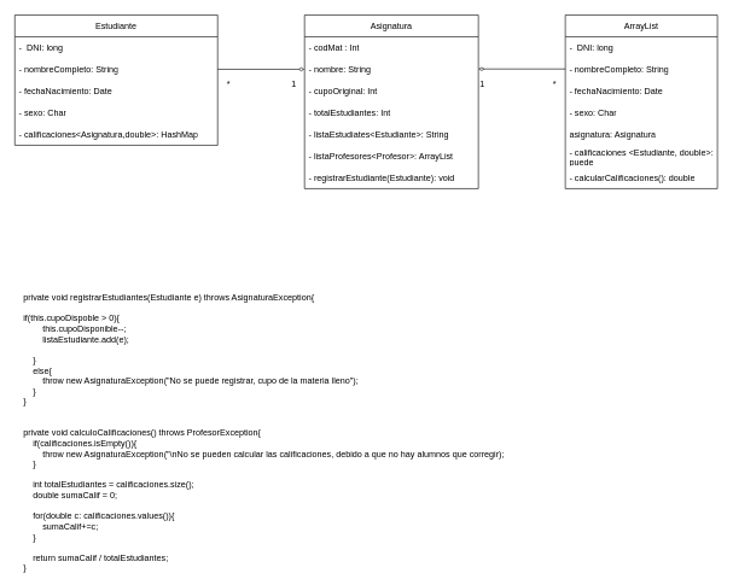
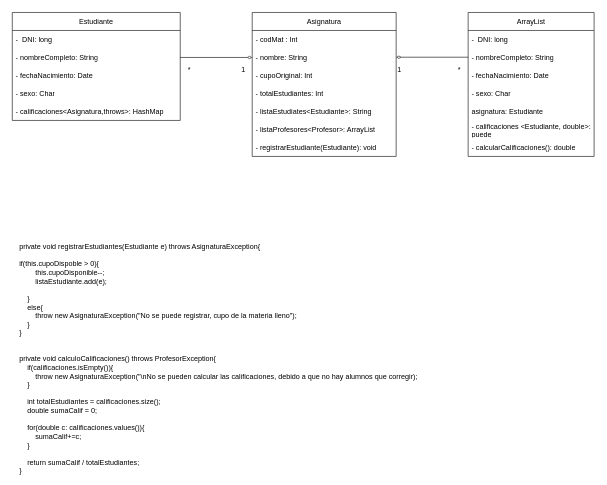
  <mxCell id="0" />
  <mxCell id="1" parent="0" />
  <mxCell id="2" value="Estudiante" style="swimlane;fontStyle=0;childLayout=stackLayout;horizontal=1;startSize=30;horizontalStack=0;resizeParent=1;resizeParentMax=0;resizeLast=0;collapsible=1;marginBottom=0;whiteSpace=wrap;html=1;" vertex="1" parent="1"><mxGeometry x="20" y="20" width="280" height="180" as="geometry" /></mxCell>
  <mxCell id="3" value="-&amp;nbsp; DNI: long" style="text;strokeColor=none;fillColor=none;align=left;verticalAlign=middle;spacingLeft=4;spacingRight=4;overflow=hidden;points=[[0,0.5],[1,0.5]];portConstraint=eastwest;rotatable=0;whiteSpace=wrap;html=1;" vertex="1" parent="2"><mxGeometry y="30" width="280" height="30" as="geometry" /></mxCell>
  <mxCell id="4" value="- nombreCompleto: String" style="text;strokeColor=none;fillColor=none;align=left;verticalAlign=middle;spacingLeft=4;spacingRight=4;overflow=hidden;points=[[0,0.5],[1,0.5]];portConstraint=eastwest;rotatable=0;whiteSpace=wrap;html=1;" vertex="1" parent="2"><mxGeometry y="60" width="280" height="30" as="geometry" /></mxCell>
  <mxCell id="5" value="- fechaNacimiento: Date" style="text;strokeColor=none;fillColor=none;align=left;verticalAlign=middle;spacingLeft=4;spacingRight=4;overflow=hidden;points=[[0,0.5],[1,0.5]];portConstraint=eastwest;rotatable=0;whiteSpace=wrap;html=1;" vertex="1" parent="2"><mxGeometry y="90" width="280" height="30" as="geometry" /></mxCell>
  <mxCell id="6" value="- sexo: Char" style="text;strokeColor=none;fillColor=none;align=left;verticalAlign=middle;spacingLeft=4;spacingRight=4;overflow=hidden;points=[[0,0.5],[1,0.5]];portConstraint=eastwest;rotatable=0;whiteSpace=wrap;html=1;" vertex="1" parent="2"><mxGeometry y="120" width="280" height="30" as="geometry" /></mxCell>
- <mxCell id="7" value="- calificaciones&amp;lt;Asignatura,double&amp;gt;: HashMap" style="text;strokeColor=none;fillColor=none;align=left;verticalAlign=middle;spacingLeft=4;spacingRight=4;overflow=hidden;points=[[0,0.5],[1,0.5]];portConstraint=eastwest;rotatable=0;whiteSpace=wrap;html=1;" vertex="1" parent="2"><mxGeometry y="150" width="280" height="30" as="geometry" /></mxCell>
+ <mxCell id="7" value="- calificaciones&amp;lt;Asignatura,throws&amp;gt;: HashMap" style="text;strokeColor=none;fillColor=none;align=left;verticalAlign=middle;spacingLeft=4;spacingRight=4;overflow=hidden;points=[[0,0.5],[1,0.5]];portConstraint=eastwest;rotatable=0;whiteSpace=wrap;html=1;" vertex="1" parent="2"><mxGeometry y="150" width="280" height="30" as="geometry" /></mxCell>
  <mxCell id="8" value="Asignatura" style="swimlane;fontStyle=0;childLayout=stackLayout;horizontal=1;startSize=30;horizontalStack=0;resizeParent=1;resizeParentMax=0;resizeLast=0;collapsible=1;marginBottom=0;whiteSpace=wrap;html=1;" vertex="1" parent="1"><mxGeometry x="420" y="20" width="240" height="240" as="geometry" /></mxCell>
  <mxCell id="9" value="- codMat : Int" style="text;strokeColor=none;fillColor=none;align=left;verticalAlign=middle;spacingLeft=4;spacingRight=4;overflow=hidden;points=[[0,0.5],[1,0.5]];portConstraint=eastwest;rotatable=0;whiteSpace=wrap;html=1;" vertex="1" parent="8"><mxGeometry y="30" width="240" height="30" as="geometry" /></mxCell>
  <mxCell id="10" value="- nombre: String" style="text;strokeColor=none;fillColor=none;align=left;verticalAlign=middle;spacingLeft=4;spacingRight=4;overflow=hidden;points=[[0,0.5],[1,0.5]];portConstraint=eastwest;rotatable=0;whiteSpace=wrap;html=1;" vertex="1" parent="8"><mxGeometry y="60" width="240" height="30" as="geometry" /></mxCell>
  <mxCell id="11" value="- cupoOriginal: Int" style="text;strokeColor=none;fillColor=none;align=left;verticalAlign=middle;spacingLeft=4;spacingRight=4;overflow=hidden;points=[[0,0.5],[1,0.5]];portConstraint=eastwest;rotatable=0;whiteSpace=wrap;html=1;" vertex="1" parent="8"><mxGeometry y="90" width="240" height="30" as="geometry" /></mxCell>
  <mxCell id="12" value="- totalEstudiantes: Int" style="text;strokeColor=none;fillColor=none;align=left;verticalAlign=middle;spacingLeft=4;spacingRight=4;overflow=hidden;points=[[0,0.5],[1,0.5]];portConstraint=eastwest;rotatable=0;whiteSpace=wrap;html=1;" vertex="1" parent="8"><mxGeometry y="120" width="240" height="30" as="geometry" /></mxCell>
  <mxCell id="13" value="- listaEstudiates&amp;lt;Estudiante&amp;gt;: String" style="text;strokeColor=none;fillColor=none;align=left;verticalAlign=middle;spacingLeft=4;spacingRight=4;overflow=hidden;points=[[0,0.5],[1,0.5]];portConstraint=eastwest;rotatable=0;whiteSpace=wrap;html=1;" vertex="1" parent="8"><mxGeometry y="150" width="240" height="30" as="geometry" /></mxCell>
  <mxCell id="14" value="- listaProfesores&amp;lt;Profesor&amp;gt;: ArrayList" style="text;strokeColor=none;fillColor=none;align=left;verticalAlign=middle;spacingLeft=4;spacingRight=4;overflow=hidden;points=[[0,0.5],[1,0.5]];portConstraint=eastwest;rotatable=0;whiteSpace=wrap;html=1;" vertex="1" parent="8"><mxGeometry y="180" width="240" height="30" as="geometry" /></mxCell>
  <mxCell id="15" value="- registrarEstudiante(Estudiante): void" style="text;strokeColor=none;fillColor=none;align=left;verticalAlign=middle;spacingLeft=4;spacingRight=4;overflow=hidden;points=[[0,0.5],[1,0.5]];portConstraint=eastwest;rotatable=0;whiteSpace=wrap;html=1;" vertex="1" parent="8"><mxGeometry y="210" width="240" height="30" as="geometry" /></mxCell>
  <mxCell id="16" value="ArrayList" style="swimlane;fontStyle=0;childLayout=stackLayout;horizontal=1;startSize=30;horizontalStack=0;resizeParent=1;resizeParentMax=0;resizeLast=0;collapsible=1;marginBottom=0;whiteSpace=wrap;html=1;" vertex="1" parent="1"><mxGeometry x="780" y="20" width="210" height="240" as="geometry" /></mxCell>
  <mxCell id="17" value="-&amp;nbsp; DNI: long" style="text;strokeColor=none;fillColor=none;align=left;verticalAlign=middle;spacingLeft=4;spacingRight=4;overflow=hidden;points=[[0,0.5],[1,0.5]];portConstraint=eastwest;rotatable=0;whiteSpace=wrap;html=1;" vertex="1" parent="16"><mxGeometry y="30" width="210" height="30" as="geometry" /></mxCell>
  <mxCell id="18" value="- nombreCompleto: String" style="text;strokeColor=none;fillColor=none;align=left;verticalAlign=middle;spacingLeft=4;spacingRight=4;overflow=hidden;points=[[0,0.5],[1,0.5]];portConstraint=eastwest;rotatable=0;whiteSpace=wrap;html=1;" vertex="1" parent="16"><mxGeometry y="60" width="210" height="30" as="geometry" /></mxCell>
  <mxCell id="19" value="- fechaNacimiento: Date" style="text;strokeColor=none;fillColor=none;align=left;verticalAlign=middle;spacingLeft=4;spacingRight=4;overflow=hidden;points=[[0,0.5],[1,0.5]];portConstraint=eastwest;rotatable=0;whiteSpace=wrap;html=1;" vertex="1" parent="16"><mxGeometry y="90" width="210" height="30" as="geometry" /></mxCell>
  <mxCell id="20" value="- sexo: Char" style="text;strokeColor=none;fillColor=none;align=left;verticalAlign=middle;spacingLeft=4;spacingRight=4;overflow=hidden;points=[[0,0.5],[1,0.5]];portConstraint=eastwest;rotatable=0;whiteSpace=wrap;html=1;" vertex="1" parent="16"><mxGeometry y="120" width="210" height="30" as="geometry" /></mxCell>
- <mxCell id="21" value="asignatura: Asignatura" style="text;strokeColor=none;fillColor=none;align=left;verticalAlign=middle;spacingLeft=4;spacingRight=4;overflow=hidden;points=[[0,0.5],[1,0.5]];portConstraint=eastwest;rotatable=0;whiteSpace=wrap;html=1;" vertex="1" parent="16"><mxGeometry y="150" width="210" height="30" as="geometry" /></mxCell>
+ <mxCell id="21" value="asignatura: Estudiante" style="text;strokeColor=none;fillColor=none;align=left;verticalAlign=middle;spacingLeft=4;spacingRight=4;overflow=hidden;points=[[0,0.5],[1,0.5]];portConstraint=eastwest;rotatable=0;whiteSpace=wrap;html=1;" vertex="1" parent="16"><mxGeometry y="150" width="210" height="30" as="geometry" /></mxCell>
  <mxCell id="22" value="- calificaciones &amp;lt;Estudiante, double&amp;gt;: puede" style="text;strokeColor=none;fillColor=none;align=left;verticalAlign=middle;spacingLeft=4;spacingRight=4;overflow=hidden;points=[[0,0.5],[1,0.5]];portConstraint=eastwest;rotatable=0;whiteSpace=wrap;html=1;" vertex="1" parent="16"><mxGeometry y="180" width="210" height="30" as="geometry" /></mxCell>
  <mxCell id="23" value="- calcularCalificaciones(): double" style="text;strokeColor=none;fillColor=none;align=left;verticalAlign=middle;spacingLeft=4;spacingRight=4;overflow=hidden;points=[[0,0.5],[1,0.5]];portConstraint=eastwest;rotatable=0;whiteSpace=wrap;html=1;" vertex="1" parent="16"><mxGeometry y="210" width="210" height="30" as="geometry" /></mxCell>
  <mxCell id="24" style="edgeStyle=orthogonalEdgeStyle;rounded=0;orthogonalLoop=1;jettySize=auto;html=1;entryX=0;entryY=0.5;entryDx=0;entryDy=0;endArrow=diamondThin;endFill=0;startArrow=none;startFill=0;" edge="1" parent="1" source="4" target="10"><mxGeometry relative="1" as="geometry" /></mxCell>
  <mxCell id="25" value="1" style="text;html=1;align=center;verticalAlign=middle;resizable=0;points=[];autosize=1;strokeColor=none;fillColor=none;" vertex="1" parent="1"><mxGeometry x="390" y="100" width="30" height="30" as="geometry" /></mxCell>
  <mxCell id="26" value="*" style="text;html=1;align=center;verticalAlign=middle;resizable=0;points=[];autosize=1;strokeColor=none;fillColor=none;" vertex="1" parent="1"><mxGeometry x="300" y="100" width="30" height="30" as="geometry" /></mxCell>
  <mxCell id="27" style="edgeStyle=orthogonalEdgeStyle;rounded=0;orthogonalLoop=1;jettySize=auto;html=1;entryX=0;entryY=0.5;entryDx=0;entryDy=0;endArrow=none;endFill=0;startArrow=diamondThin;startFill=0;" edge="1" parent="1"><mxGeometry relative="1" as="geometry"><mxPoint x="660" y="94.58" as="sourcePoint" /><mxPoint x="780" y="94.58" as="targetPoint" /></mxGeometry></mxCell>
  <mxCell id="28" value="1" style="text;html=1;align=center;verticalAlign=middle;resizable=0;points=[];autosize=1;strokeColor=none;fillColor=none;" vertex="1" parent="1"><mxGeometry x="650" y="100" width="30" height="30" as="geometry" /></mxCell>
  <mxCell id="29" value="*" style="text;html=1;align=center;verticalAlign=middle;resizable=0;points=[];autosize=1;strokeColor=none;fillColor=none;" vertex="1" parent="1"><mxGeometry x="750" y="100" width="30" height="30" as="geometry" /></mxCell>
  <mxCell id="30" value="&lt;div&gt;private void registrarEstudiantes(Estudiante e) throws AsignaturaException{&lt;/div&gt;&lt;div&gt;&lt;br&gt;&lt;/div&gt;&lt;div&gt;if(this.cupoDispoble &amp;gt; 0){&lt;span style=&quot;&quot;&gt;&lt;/span&gt;&lt;/div&gt;&lt;div&gt;&lt;span style=&quot;&quot;&gt;&lt;span style=&quot;&quot;&gt;&lt;span style=&quot;white-space: pre;&quot;&gt;&amp;nbsp;&amp;nbsp;&amp;nbsp;&amp;nbsp;&lt;/span&gt;&lt;span style=&quot;white-space: pre;&quot;&gt;&amp;nbsp;&amp;nbsp;&amp;nbsp;&amp;nbsp;&lt;/span&gt;&lt;/span&gt;this.cupoDisponible--;&lt;/span&gt;&lt;/div&gt;&lt;div&gt;&lt;span style=&quot;&quot;&gt;&lt;span style=&quot;&quot;&gt;&lt;span style=&quot;white-space: pre;&quot;&gt;&amp;nbsp;&amp;nbsp;&amp;nbsp;&amp;nbsp;&lt;/span&gt;&lt;span style=&quot;white-space: pre;&quot;&gt;&amp;nbsp;&amp;nbsp;&amp;nbsp;&amp;nbsp;&lt;/span&gt;&lt;/span&gt;listaEstudiante.add(e);&lt;/span&gt;&lt;/div&gt;&lt;div&gt;&lt;span style=&quot;&quot;&gt;&lt;span style=&quot;white-space: pre;&quot;&gt;&amp;nbsp;&amp;nbsp;&amp;nbsp;&amp;nbsp;&lt;/span&gt;&lt;span style=&quot;white-space: pre;&quot;&gt;&amp;nbsp;&amp;nbsp;&amp;nbsp;&amp;nbsp;&lt;/span&gt;&lt;/span&gt;&lt;/div&gt;&lt;div&gt;&lt;span style=&quot;&quot;&gt;&lt;span style=&quot;&quot;&gt;&lt;span style=&quot;white-space: pre;&quot;&gt;&amp;nbsp;&amp;nbsp;&amp;nbsp;&amp;nbsp;&lt;/span&gt;&lt;/span&gt;}&lt;/span&gt;&lt;/div&gt;&lt;div&gt;&lt;span style=&quot;&quot;&gt;&lt;span style=&quot;&quot;&gt;&lt;span style=&quot;white-space: pre;&quot;&gt;&amp;nbsp;&amp;nbsp;&amp;nbsp;&amp;nbsp;&lt;/span&gt;&lt;/span&gt;else{&lt;/span&gt;&lt;/div&gt;&lt;div&gt;&lt;span style=&quot;&quot;&gt;&lt;span style=&quot;&quot;&gt;&lt;span style=&quot;white-space: pre;&quot;&gt;&amp;nbsp;&amp;nbsp;&amp;nbsp;&amp;nbsp;&lt;/span&gt;&lt;span style=&quot;white-space: pre;&quot;&gt;&amp;nbsp;&amp;nbsp;&amp;nbsp;&amp;nbsp;&lt;/span&gt;&lt;/span&gt;throw new AsignaturaException(&quot;No se puede registrar, cupo de la materia lleno&quot;);&lt;/span&gt;&lt;/div&gt;&lt;div&gt;&lt;span style=&quot;&quot;&gt;&lt;span style=&quot;&quot;&gt;&lt;span style=&quot;white-space: pre;&quot;&gt;&amp;nbsp;&amp;nbsp;&amp;nbsp;&amp;nbsp;&lt;/span&gt;&lt;/span&gt;}&lt;/span&gt;&lt;/div&gt;&lt;div&gt;}&lt;/div&gt;&lt;div&gt;&lt;br&gt;&lt;/div&gt;&lt;div&gt;&lt;br&gt;&lt;/div&gt;&lt;div&gt;private void calculoCalificaciones() throws ProfesorException{&lt;/div&gt;&lt;div&gt;&lt;span style=&quot;&quot;&gt;&lt;span style=&quot;&quot;&gt;&lt;span style=&quot;white-space: pre;&quot;&gt;&amp;nbsp;&amp;nbsp;&amp;nbsp;&amp;nbsp;&lt;/span&gt;&lt;/span&gt;if(calificaciones.isEmpty()){&lt;/span&gt;&lt;/div&gt;&lt;div&gt;&lt;span style=&quot;&quot;&gt;&lt;span style=&quot;&quot;&gt;&lt;span style=&quot;white-space: pre;&quot;&gt;&amp;nbsp;&amp;nbsp;&amp;nbsp;&amp;nbsp;&lt;/span&gt;&lt;span style=&quot;white-space: pre;&quot;&gt;&amp;nbsp;&amp;nbsp;&amp;nbsp;&amp;nbsp;&lt;/span&gt;&lt;/span&gt;throw new AsignaturaException(&quot;\nNo se pueden calcular las calificaciones, debido a que no hay alumnos que corregir);&lt;/span&gt;&lt;/div&gt;&lt;div&gt;&lt;span style=&quot;&quot;&gt;&lt;span style=&quot;&quot;&gt;&lt;span style=&quot;white-space: pre;&quot;&gt;&amp;nbsp;&amp;nbsp;&amp;nbsp;&amp;nbsp;&lt;/span&gt;&lt;/span&gt;}&lt;/span&gt;&lt;/div&gt;&lt;div&gt;&lt;span style=&quot;&quot;&gt;&lt;span style=&quot;white-space: pre;&quot;&gt;&amp;nbsp;&amp;nbsp;&amp;nbsp;&amp;nbsp;&lt;/span&gt;&lt;/span&gt;&lt;/div&gt;&lt;div&gt;&lt;span style=&quot;&quot;&gt;&lt;span style=&quot;&quot;&gt;&lt;span style=&quot;white-space: pre;&quot;&gt;&amp;nbsp;&amp;nbsp;&amp;nbsp;&amp;nbsp;&lt;/span&gt;&lt;/span&gt;int totalEstudiantes = calificaciones.size();&lt;/span&gt;&lt;/div&gt;&lt;div&gt;&lt;span style=&quot;&quot;&gt;&lt;span style=&quot;&quot;&gt;&lt;span style=&quot;white-space: pre;&quot;&gt;&amp;nbsp;&amp;nbsp;&amp;nbsp;&amp;nbsp;&lt;/span&gt;&lt;/span&gt;double sumaCalif = 0;&lt;/span&gt;&lt;/div&gt;&lt;div&gt;&lt;span style=&quot;&quot;&gt;&lt;span style=&quot;white-space: pre;&quot;&gt;&amp;nbsp;&amp;nbsp;&amp;nbsp;&amp;nbsp;&lt;/span&gt;&lt;/span&gt;&lt;/div&gt;&lt;div&gt;&lt;span style=&quot;&quot;&gt;&lt;span style=&quot;&quot;&gt;&lt;span style=&quot;white-space: pre;&quot;&gt;&amp;nbsp;&amp;nbsp;&amp;nbsp;&amp;nbsp;&lt;/span&gt;&lt;/span&gt;for(double c: calificaciones.values()){&lt;/span&gt;&lt;/div&gt;&lt;div&gt;&lt;span style=&quot;&quot;&gt;&lt;span style=&quot;&quot;&gt;&lt;span style=&quot;white-space: pre;&quot;&gt;&amp;nbsp;&amp;nbsp;&amp;nbsp;&amp;nbsp;&lt;/span&gt;&lt;span style=&quot;white-space: pre;&quot;&gt;&amp;nbsp;&amp;nbsp;&amp;nbsp;&amp;nbsp;&lt;/span&gt;&lt;/span&gt;sumaCalif+=c;&lt;/span&gt;&lt;/div&gt;&lt;div&gt;&lt;span style=&quot;&quot;&gt;&lt;span style=&quot;&quot;&gt;&lt;span style=&quot;white-space: pre;&quot;&gt;&amp;nbsp;&amp;nbsp;&amp;nbsp;&amp;nbsp;&lt;/span&gt;&lt;/span&gt;}&lt;/span&gt;&lt;/div&gt;&lt;div&gt;&lt;span style=&quot;&quot;&gt;&lt;span style=&quot;white-space: pre;&quot;&gt;&amp;nbsp;&amp;nbsp;&amp;nbsp;&amp;nbsp;&lt;/span&gt;&lt;span style=&quot;white-space: pre;&quot;&gt;&amp;nbsp;&amp;nbsp;&amp;nbsp;&amp;nbsp;&lt;/span&gt;&lt;/span&gt;&lt;/div&gt;&lt;div&gt;&lt;span style=&quot;&quot;&gt;&lt;span style=&quot;&quot;&gt;&lt;span style=&quot;white-space: pre;&quot;&gt;&amp;nbsp;&amp;nbsp;&amp;nbsp;&amp;nbsp;&lt;/span&gt;&lt;/span&gt;return sumaCalif / totalEstudiantes;&lt;/span&gt;&lt;/div&gt;&lt;div&gt;}&lt;/div&gt;&lt;div&gt;&lt;br&gt;&lt;/div&gt;" style="text;html=1;strokeColor=none;fillColor=none;align=left;verticalAlign=middle;whiteSpace=wrap;rounded=0;" vertex="1" parent="1"><mxGeometry x="30" y="460" width="770" height="290" as="geometry" /></mxCell>
